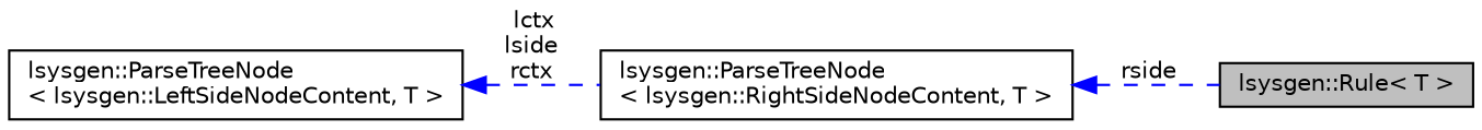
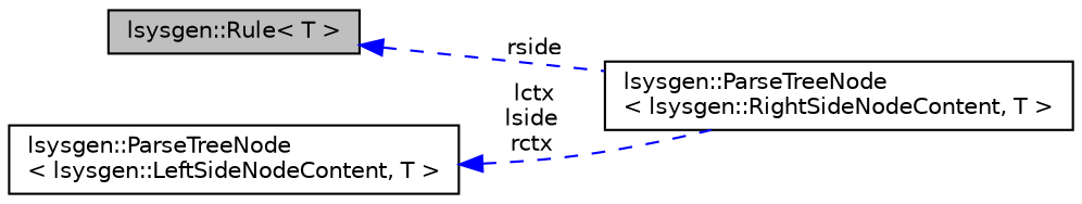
  digraph {
    rankdir=LR
    node [color=black fillcolor=white fontname=Helvetica fontsize=10 shape=record style=filled]
    edge [color=blue dir=back fontname=Helvetica fontsize=10 labelfontname=Helvetica labelfontsize=10 style=dashed]
    n1 [fillcolor=grey75 fontcolor=black height=0.2 label="lsysgen::Rule\< T \>" width=0.4]
    n2 [height=0.2 label="lsysgen::ParseTreeNode\l\< lsysgen::LeftSideNodeContent, T \>" width=0.4]
    n3 [height=0.2 label="lsysgen::ParseTreeNode\l\< lsysgen::RightSideNodeContent, T \>" width=0.4]
    n2 -> n3 [label=" lctx\nlside\nrctx"]
-   n3 -> n1 [label=" rside"]
+   n1 -> n3 [label=" rside"]
  }
